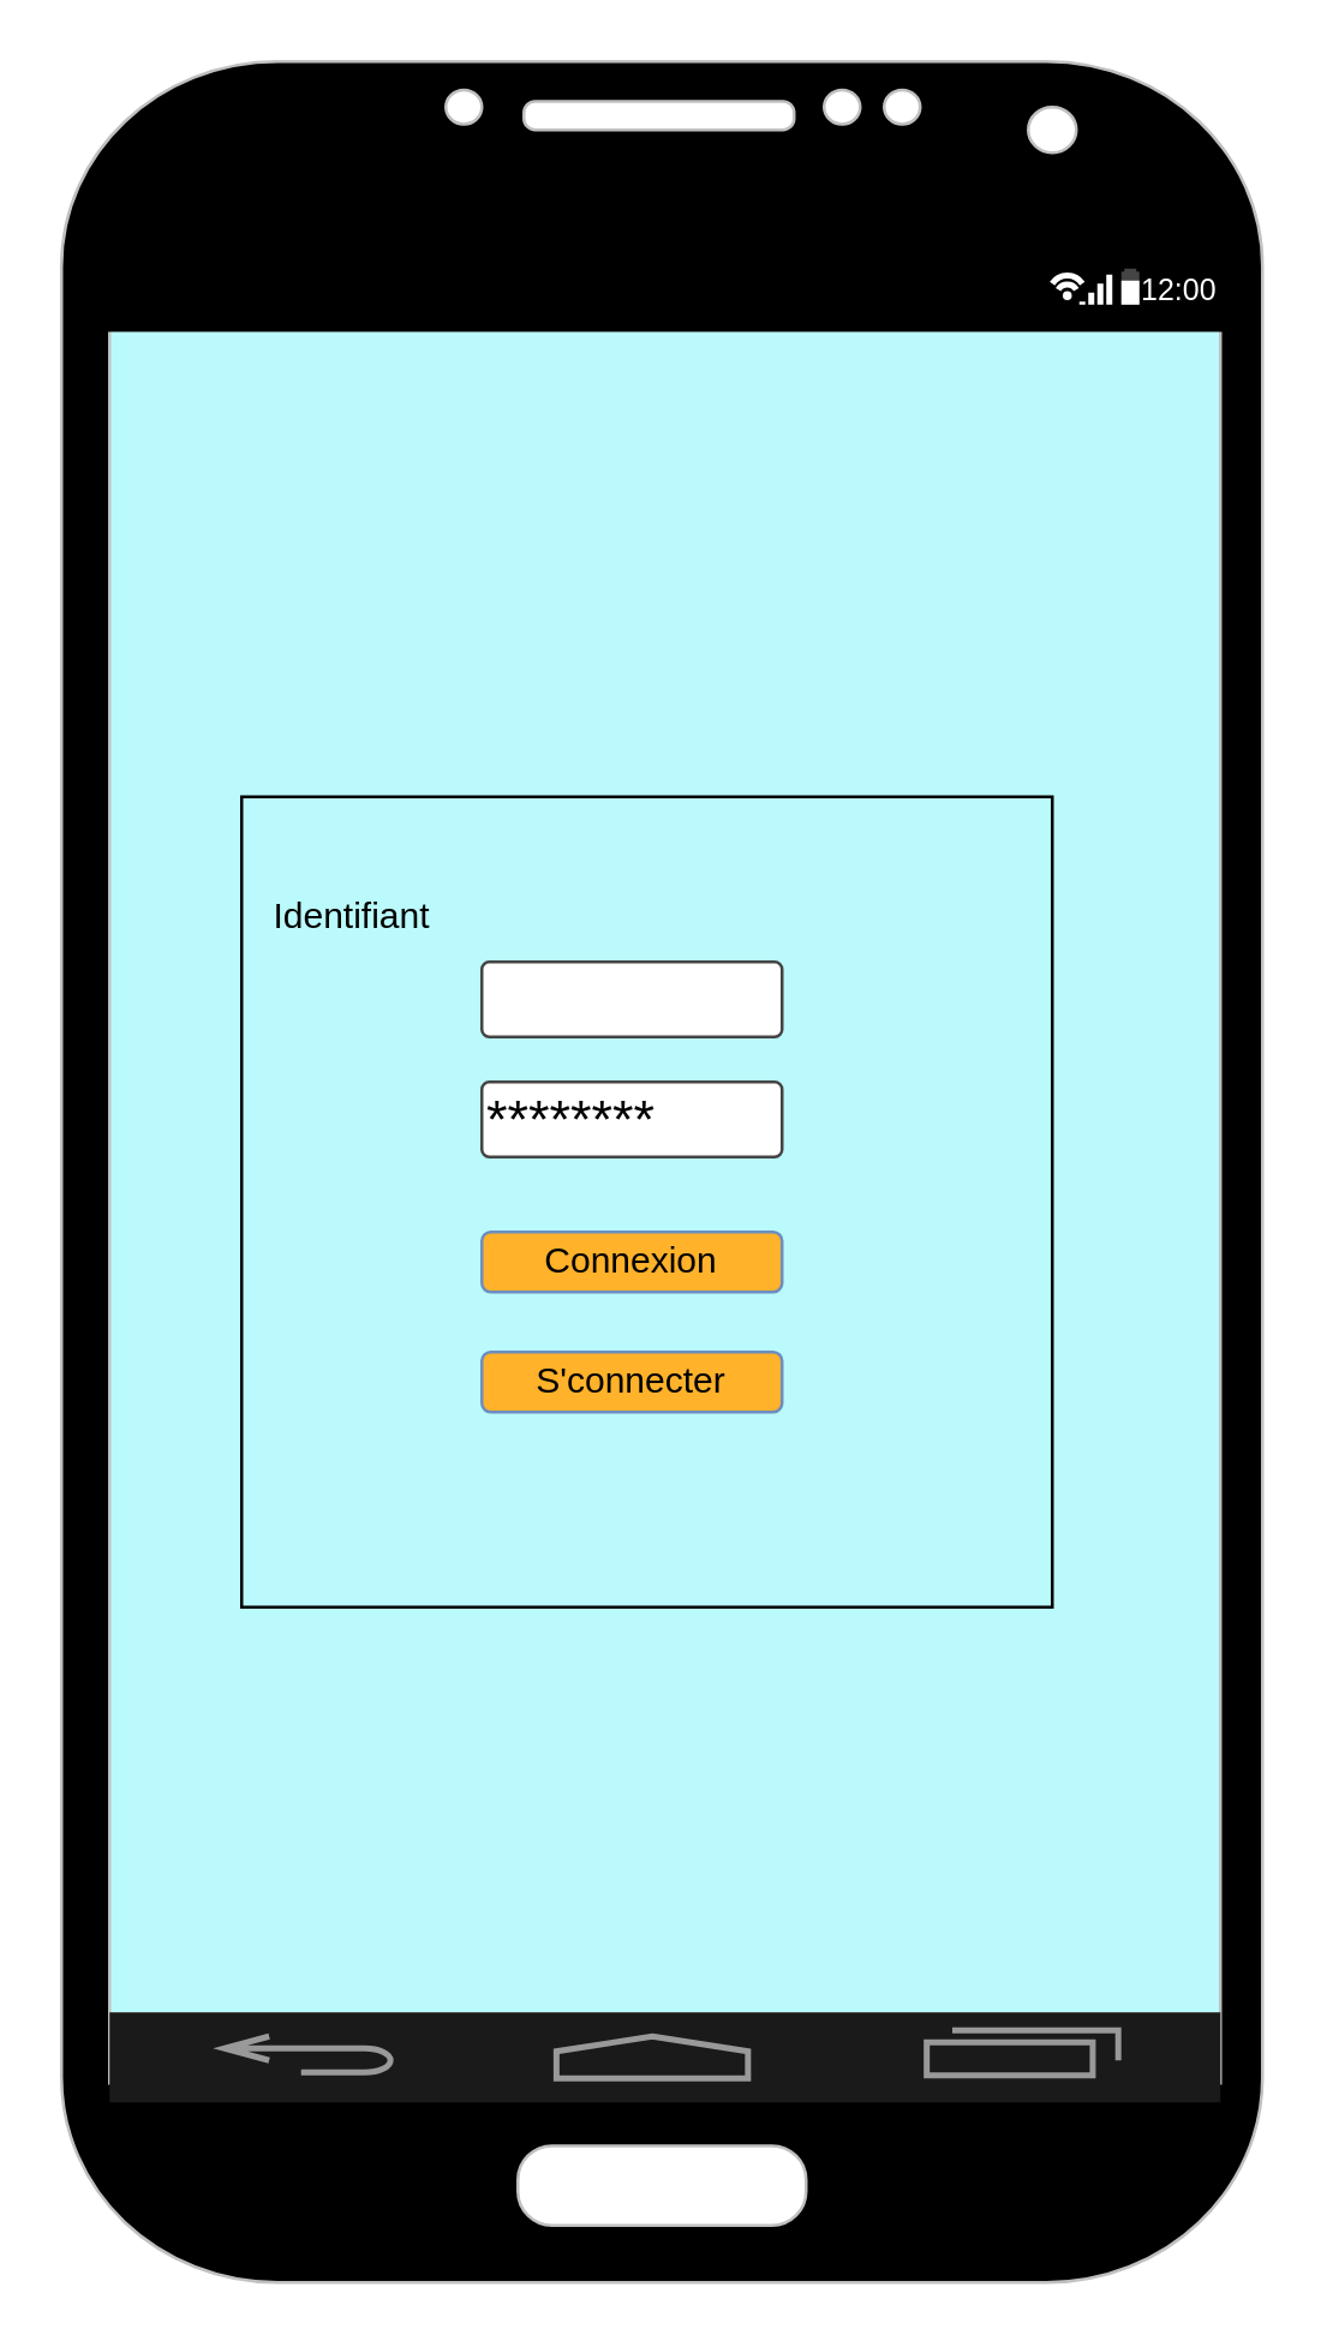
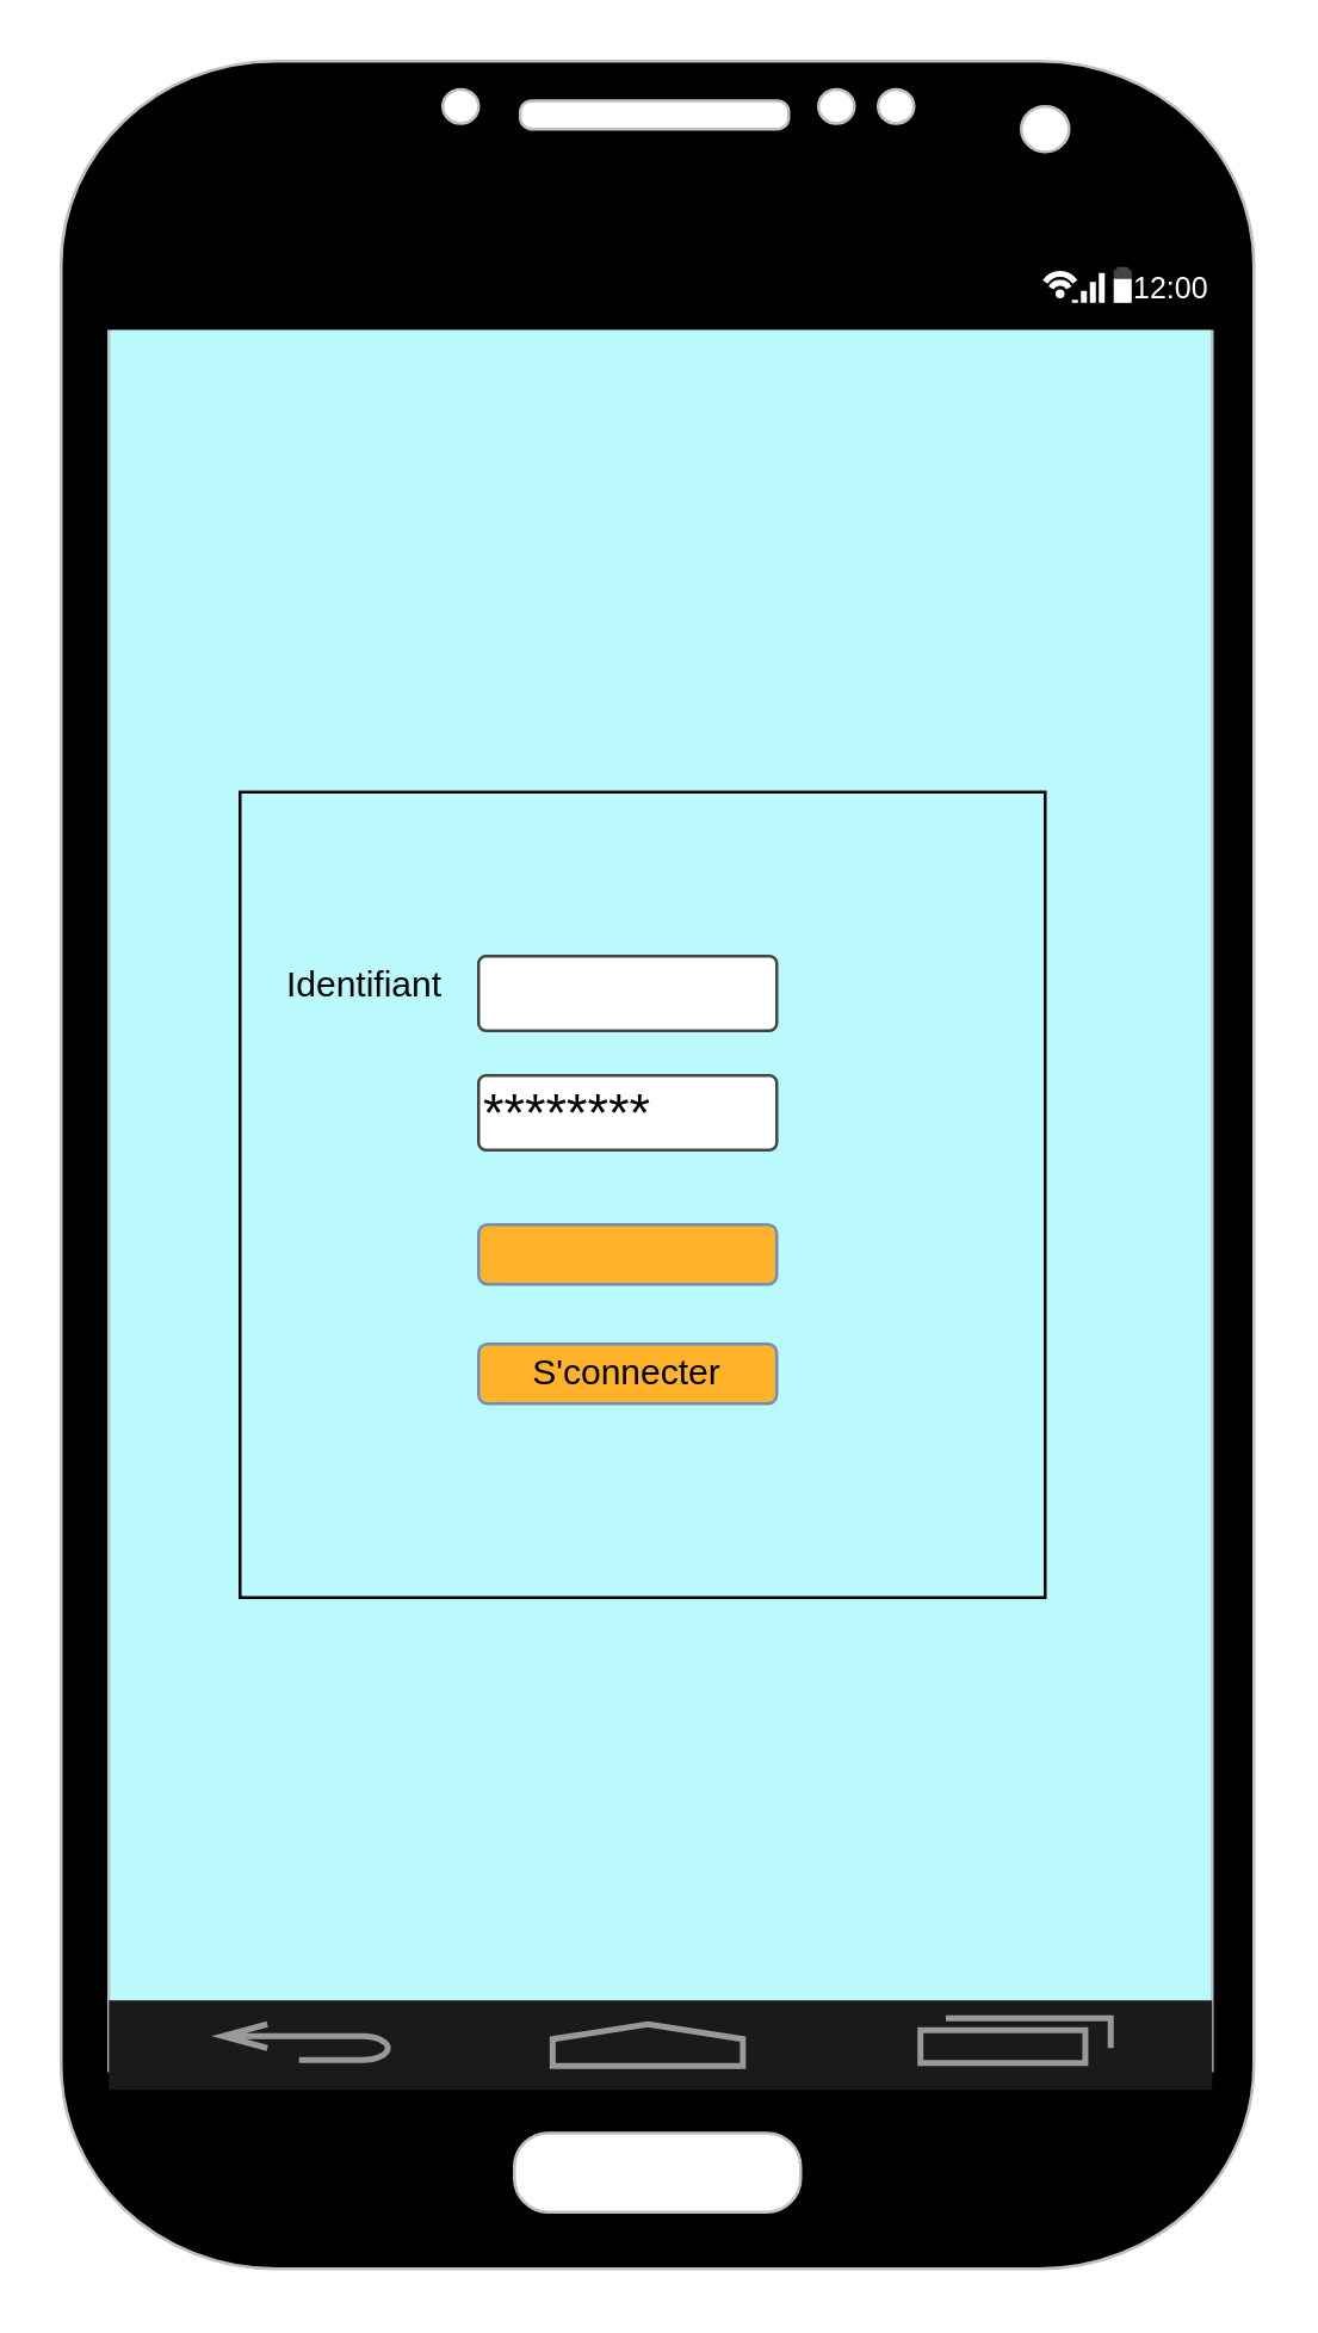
  <mxCell id="0" />
  <mxCell id="1" parent="0" />
  <mxCell id="2" value="" style="verticalLabelPosition=bottom;verticalAlign=top;html=1;shadow=0;dashed=0;strokeWidth=1;strokeColor=none;shape=rect;fillColor=#BBFAFC;" parent="1" vertex="1"><mxGeometry x="30" y="110" width="380" height="560" as="geometry" /></mxCell>
  <mxCell id="3" value="" style="verticalLabelPosition=bottom;verticalAlign=top;html=1;shadow=0;dashed=0;strokeWidth=1;shape=mxgraph.android.phone2;strokeColor=#c0c0c0;fillColor=#000000;" parent="1" vertex="1"><mxGeometry x="20" y="20" width="400" height="740" as="geometry" /></mxCell>
  <mxCell id="4" value="" style="strokeWidth=1;html=1;shadow=0;dashed=0;shape=mxgraph.android.statusBar;align=center;fillColor=#000000;strokeColor=#ffffff;fontColor=#ffffff;fontSize=10;" parent="1" vertex="1"><mxGeometry x="30" y="80" width="380" height="30" as="geometry" /></mxCell>
  <mxCell id="5" value="" style="verticalLabelPosition=bottom;verticalAlign=top;html=1;shadow=0;dashed=0;strokeWidth=2;shape=mxgraph.android.navigation_bar_1;fillColor=#1A1A1A;strokeColor=#999999;" parent="1" vertex="1"><mxGeometry x="36" y="670" width="370" height="30" as="geometry" /></mxCell>
  <mxCell id="6" value="&lt;font style=&quot;font-size: 18px;&quot;&gt;********&lt;/font&gt;" style="strokeWidth=1;html=1;shadow=0;dashed=0;shape=mxgraph.ios.iTextInput;strokeColor=#444444;align=left;buttonText=;fontSize=8" parent="1" vertex="1"><mxGeometry x="160" y="360" width="100" height="25" as="geometry" /></mxCell>
  <mxCell id="7" value="" style="strokeWidth=1;html=1;shadow=0;dashed=0;shape=mxgraph.ios.iTextInput;strokeColor=#444444;buttonText=;fontSize=8;whiteSpace=wrap;align=left;" parent="1" vertex="1"><mxGeometry x="160" y="320" width="100" height="25" as="geometry" /></mxCell>
  <mxCell id="8" value="" style="whiteSpace=wrap;html=1;aspect=fixed;fontSize=18;fillColor=none;" parent="1" vertex="1"><mxGeometry x="80" y="265" width="270" height="270" as="geometry" /></mxCell>
- <mxCell id="9" value="Identifiant" style="text;html=1;strokeColor=none;fillColor=none;align=center;verticalAlign=middle;whiteSpace=wrap;rounded=0;fontSize=12;" parent="1" vertex="1"><mxGeometry x="86.55" y="290" width="60" height="30" as="geometry" /></mxCell>
+ <mxCell id="9" value="Identifiant" style="text;html=1;strokeColor=none;fillColor=none;align=center;verticalAlign=middle;whiteSpace=wrap;rounded=0;fontSize=12;" parent="1" vertex="1"><mxGeometry x="91.55" y="315" width="60" height="30" as="geometry" /></mxCell>
  <mxCell id="10" value="" style="rounded=1;whiteSpace=wrap;html=1;strokeColor=#6c8ebf;fillColor=#FFB22A;" parent="1" vertex="1"><mxGeometry x="160" y="410" width="100" height="20" as="geometry" /></mxCell>
  <mxCell id="11" value="" style="rounded=1;whiteSpace=wrap;html=1;strokeColor=#6c8ebf;fillColor=#FFB22A;" parent="1" vertex="1"><mxGeometry x="160" y="450" width="100" height="20" as="geometry" /></mxCell>
- <mxCell id="12" value="Connexion" style="text;html=1;strokeColor=none;fillColor=none;align=center;verticalAlign=middle;whiteSpace=wrap;rounded=0;" parent="1" vertex="1"><mxGeometry x="160" y="410" width="100" height="20" as="geometry" /></mxCell>
  <mxCell id="13" value="S'connecter" style="text;html=1;strokeColor=none;fillColor=none;align=center;verticalAlign=middle;whiteSpace=wrap;rounded=0;" parent="1" vertex="1"><mxGeometry x="160" y="450" width="100" height="20" as="geometry" /></mxCell>
